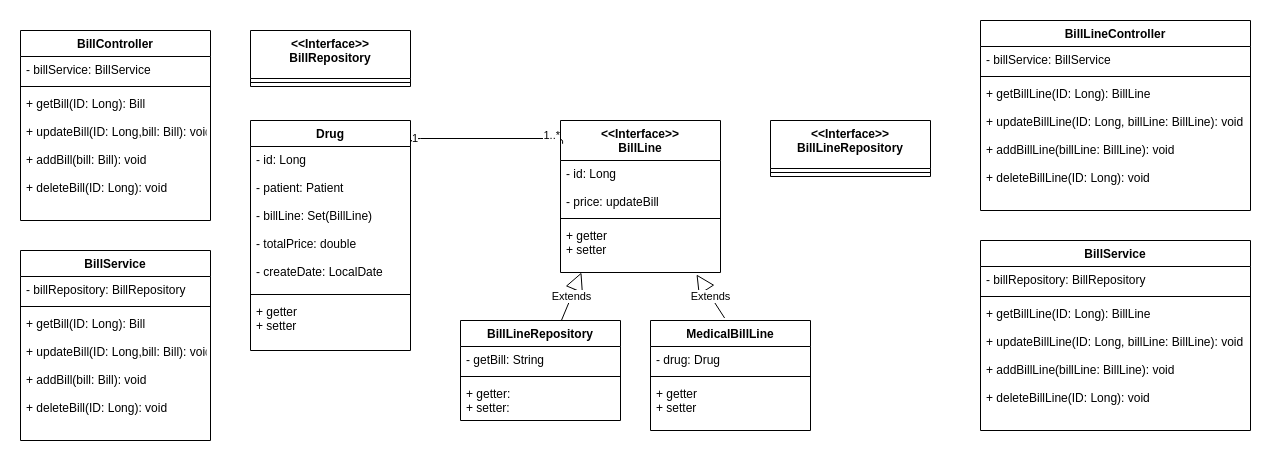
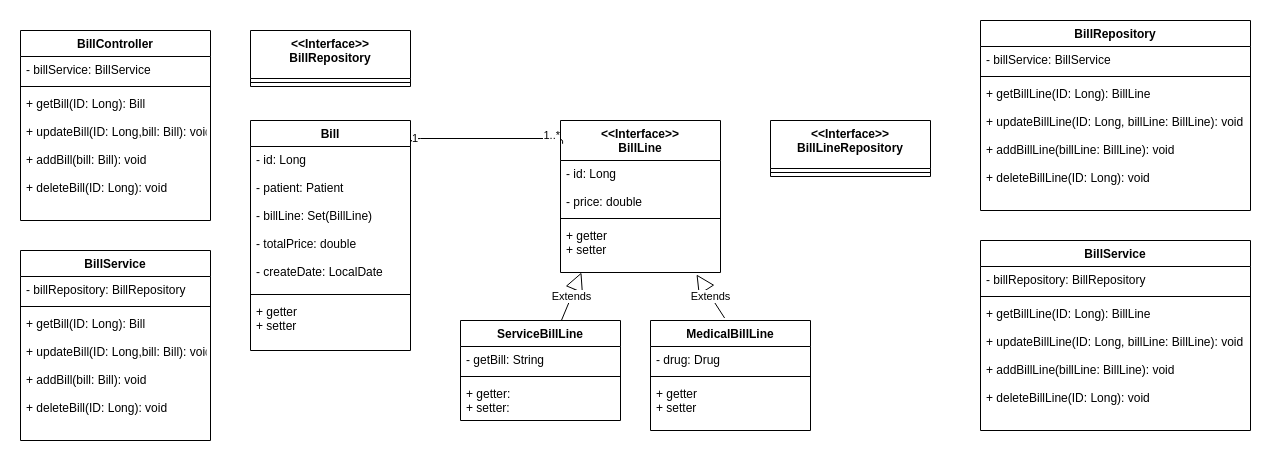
  <mxCell id="0" />
  <mxCell id="1" parent="0" />
  <mxCell id="2" value="&lt;&lt;Interface&gt;&gt;&#10;BillLine" style="swimlane;fontStyle=1;align=center;verticalAlign=top;childLayout=stackLayout;horizontal=1;startSize=40;horizontalStack=0;resizeParent=1;resizeParentMax=0;resizeLast=0;collapsible=1;marginBottom=0;" parent="1" vertex="1"><mxGeometry x="560" y="120" width="160" height="152" as="geometry" /></mxCell>
- <mxCell id="3" value="- id: Long&#10;&#10;- price: updateBill" style="text;strokeColor=none;fillColor=none;align=left;verticalAlign=top;spacingLeft=4;spacingRight=4;overflow=hidden;rotatable=0;points=[[0,0.5],[1,0.5]];portConstraint=eastwest;" parent="2" vertex="1"><mxGeometry y="40" width="160" height="54" as="geometry" /></mxCell>
+ <mxCell id="3" value="- id: Long&#10;&#10;- price: double" style="text;strokeColor=none;fillColor=none;align=left;verticalAlign=top;spacingLeft=4;spacingRight=4;overflow=hidden;rotatable=0;points=[[0,0.5],[1,0.5]];portConstraint=eastwest;" parent="2" vertex="1"><mxGeometry y="40" width="160" height="54" as="geometry" /></mxCell>
  <mxCell id="4" value="" style="line;strokeWidth=1;fillColor=none;align=left;verticalAlign=middle;spacingTop=-1;spacingLeft=3;spacingRight=3;rotatable=0;labelPosition=right;points=[];portConstraint=eastwest;" parent="2" vertex="1"><mxGeometry y="94" width="160" height="8" as="geometry" /></mxCell>
  <mxCell id="5" value="+ getter&#10;+ setter&#10;" style="text;strokeColor=none;fillColor=none;align=left;verticalAlign=top;spacingLeft=4;spacingRight=4;overflow=hidden;rotatable=0;points=[[0,0.5],[1,0.5]];portConstraint=eastwest;" parent="2" vertex="1"><mxGeometry y="102" width="160" height="50" as="geometry" /></mxCell>
- <mxCell id="6" value="BillLineRepository" style="swimlane;fontStyle=1;align=center;verticalAlign=top;childLayout=stackLayout;horizontal=1;startSize=26;horizontalStack=0;resizeParent=1;resizeParentMax=0;resizeLast=0;collapsible=1;marginBottom=0;" parent="1" vertex="1"><mxGeometry x="460" y="320" width="160" height="100" as="geometry" /></mxCell>
+ <mxCell id="6" value="ServiceBillLine" style="swimlane;fontStyle=1;align=center;verticalAlign=top;childLayout=stackLayout;horizontal=1;startSize=26;horizontalStack=0;resizeParent=1;resizeParentMax=0;resizeLast=0;collapsible=1;marginBottom=0;" parent="1" vertex="1"><mxGeometry x="460" y="320" width="160" height="100" as="geometry" /></mxCell>
  <mxCell id="7" value="- getBill: String" style="text;strokeColor=none;fillColor=none;align=left;verticalAlign=top;spacingLeft=4;spacingRight=4;overflow=hidden;rotatable=0;points=[[0,0.5],[1,0.5]];portConstraint=eastwest;" parent="6" vertex="1"><mxGeometry y="26" width="160" height="26" as="geometry" /></mxCell>
  <mxCell id="8" value="" style="line;strokeWidth=1;fillColor=none;align=left;verticalAlign=middle;spacingTop=-1;spacingLeft=3;spacingRight=3;rotatable=0;labelPosition=right;points=[];portConstraint=eastwest;" parent="6" vertex="1"><mxGeometry y="52" width="160" height="8" as="geometry" /></mxCell>
  <mxCell id="9" value="+ getter:&#10;+ setter:&#10;" style="text;strokeColor=none;fillColor=none;align=left;verticalAlign=top;spacingLeft=4;spacingRight=4;overflow=hidden;rotatable=0;points=[[0,0.5],[1,0.5]];portConstraint=eastwest;" parent="6" vertex="1"><mxGeometry y="60" width="160" height="40" as="geometry" /></mxCell>
  <mxCell id="10" value="MedicalBillLine" style="swimlane;fontStyle=1;align=center;verticalAlign=top;childLayout=stackLayout;horizontal=1;startSize=26;horizontalStack=0;resizeParent=1;resizeParentMax=0;resizeLast=0;collapsible=1;marginBottom=0;" parent="1" vertex="1"><mxGeometry x="650" y="320" width="160" height="110" as="geometry" /></mxCell>
  <mxCell id="11" value="- drug: Drug" style="text;strokeColor=none;fillColor=none;align=left;verticalAlign=top;spacingLeft=4;spacingRight=4;overflow=hidden;rotatable=0;points=[[0,0.5],[1,0.5]];portConstraint=eastwest;" parent="10" vertex="1"><mxGeometry y="26" width="160" height="26" as="geometry" /></mxCell>
  <mxCell id="12" value="" style="line;strokeWidth=1;fillColor=none;align=left;verticalAlign=middle;spacingTop=-1;spacingLeft=3;spacingRight=3;rotatable=0;labelPosition=right;points=[];portConstraint=eastwest;" parent="10" vertex="1"><mxGeometry y="52" width="160" height="8" as="geometry" /></mxCell>
  <mxCell id="13" value="+ getter&#10;+ setter&#10;" style="text;strokeColor=none;fillColor=none;align=left;verticalAlign=top;spacingLeft=4;spacingRight=4;overflow=hidden;rotatable=0;points=[[0,0.5],[1,0.5]];portConstraint=eastwest;" parent="10" vertex="1"><mxGeometry y="60" width="160" height="50" as="geometry" /></mxCell>
  <mxCell id="14" value="Extends" style="endArrow=block;endSize=16;endFill=0;html=1;entryX=0.131;entryY=1;entryDx=0;entryDy=0;entryPerimeter=0;" parent="1" source="6" target="5" edge="1"><mxGeometry width="160" relative="1" as="geometry"><mxPoint x="370" y="318" as="sourcePoint" /><mxPoint x="700" y="320" as="targetPoint" /></mxGeometry></mxCell>
  <mxCell id="15" value="Extends" style="endArrow=block;endSize=16;endFill=0;html=1;exitX=0.463;exitY=-0.023;exitDx=0;exitDy=0;exitPerimeter=0;entryX=0.85;entryY=1.04;entryDx=0;entryDy=0;entryPerimeter=0;" parent="1" source="10" target="5" edge="1"><mxGeometry width="160" relative="1" as="geometry"><mxPoint x="650" y="300" as="sourcePoint" /><mxPoint x="810" y="300" as="targetPoint" /></mxGeometry></mxCell>
- <mxCell id="16" value="Drug" style="swimlane;fontStyle=1;align=center;verticalAlign=top;childLayout=stackLayout;horizontal=1;startSize=26;horizontalStack=0;resizeParent=1;resizeParentMax=0;resizeLast=0;collapsible=1;marginBottom=0;" parent="1" vertex="1"><mxGeometry x="250" y="120" width="160" height="230" as="geometry" /></mxCell>
+ <mxCell id="16" value="Bill" style="swimlane;fontStyle=1;align=center;verticalAlign=top;childLayout=stackLayout;horizontal=1;startSize=26;horizontalStack=0;resizeParent=1;resizeParentMax=0;resizeLast=0;collapsible=1;marginBottom=0;" parent="1" vertex="1"><mxGeometry x="250" y="120" width="160" height="230" as="geometry" /></mxCell>
  <mxCell id="17" value="- id: Long&#10;&#10;- patient: Patient&#10;&#10;- billLine: Set(BillLine)&#10;&#10;- totalPrice: double&#10;&#10;- createDate: LocalDate" style="text;strokeColor=none;fillColor=none;align=left;verticalAlign=top;spacingLeft=4;spacingRight=4;overflow=hidden;rotatable=0;points=[[0,0.5],[1,0.5]];portConstraint=eastwest;" parent="16" vertex="1"><mxGeometry y="26" width="160" height="144" as="geometry" /></mxCell>
  <mxCell id="18" value="" style="line;strokeWidth=1;fillColor=none;align=left;verticalAlign=middle;spacingTop=-1;spacingLeft=3;spacingRight=3;rotatable=0;labelPosition=right;points=[];portConstraint=eastwest;" parent="16" vertex="1"><mxGeometry y="170" width="160" height="8" as="geometry" /></mxCell>
  <mxCell id="19" value="+ getter&#10;+ setter&#10;" style="text;strokeColor=none;fillColor=none;align=left;verticalAlign=top;spacingLeft=4;spacingRight=4;overflow=hidden;rotatable=0;points=[[0,0.5],[1,0.5]];portConstraint=eastwest;" parent="16" vertex="1"><mxGeometry y="178" width="160" height="52" as="geometry" /></mxCell>
  <mxCell id="20" value="" style="endArrow=none;html=1;edgeStyle=orthogonalEdgeStyle;exitX=1;exitY=0.113;exitDx=0;exitDy=0;exitPerimeter=0;entryX=0.013;entryY=0.153;entryDx=0;entryDy=0;entryPerimeter=0;" parent="1" source="16" target="2" edge="1"><mxGeometry relative="1" as="geometry"><mxPoint x="350" y="-20" as="sourcePoint" /><mxPoint x="510" y="-20" as="targetPoint" /><Array as="points"><mxPoint x="410" y="138" /></Array></mxGeometry></mxCell>
  <mxCell id="21" value="1" style="edgeLabel;resizable=0;html=1;align=left;verticalAlign=bottom;" parent="20" connectable="0" vertex="1"><mxGeometry x="-1" relative="1" as="geometry" /></mxCell>
  <mxCell id="22" value="1..*" style="edgeLabel;resizable=0;html=1;align=right;verticalAlign=bottom;" parent="20" connectable="0" vertex="1"><mxGeometry x="1" relative="1" as="geometry"><mxPoint x="-2" as="offset" /></mxGeometry></mxCell>
  <mxCell id="23" value="BillController" style="swimlane;fontStyle=1;align=center;verticalAlign=top;childLayout=stackLayout;horizontal=1;startSize=26;horizontalStack=0;resizeParent=1;resizeParentMax=0;resizeLast=0;collapsible=1;marginBottom=0;" parent="1" vertex="1"><mxGeometry x="20" y="30" width="190" height="190" as="geometry" /></mxCell>
  <mxCell id="24" value="- billService: BillService" style="text;strokeColor=none;fillColor=none;align=left;verticalAlign=top;spacingLeft=4;spacingRight=4;overflow=hidden;rotatable=0;points=[[0,0.5],[1,0.5]];portConstraint=eastwest;" parent="23" vertex="1"><mxGeometry y="26" width="190" height="26" as="geometry" /></mxCell>
  <mxCell id="25" value="" style="line;strokeWidth=1;fillColor=none;align=left;verticalAlign=middle;spacingTop=-1;spacingLeft=3;spacingRight=3;rotatable=0;labelPosition=right;points=[];portConstraint=eastwest;" parent="23" vertex="1"><mxGeometry y="52" width="190" height="8" as="geometry" /></mxCell>
  <mxCell id="26" value="+ getBill(ID: Long): Bill&#10;&#10;+ updateBill(ID: Long,bill: Bill): void&#10;&#10;+ addBill(bill: Bill): void&#10;&#10;+ deleteBill(ID: Long): void&#10;" style="text;strokeColor=none;fillColor=none;align=left;verticalAlign=top;spacingLeft=4;spacingRight=4;overflow=hidden;rotatable=0;points=[[0,0.5],[1,0.5]];portConstraint=eastwest;" parent="23" vertex="1"><mxGeometry y="60" width="190" height="130" as="geometry" /></mxCell>
  <mxCell id="27" value="BillService" style="swimlane;fontStyle=1;align=center;verticalAlign=top;childLayout=stackLayout;horizontal=1;startSize=26;horizontalStack=0;resizeParent=1;resizeParentMax=0;resizeLast=0;collapsible=1;marginBottom=0;" parent="1" vertex="1"><mxGeometry x="20" y="250" width="190" height="190" as="geometry" /></mxCell>
  <mxCell id="28" value="- billRepository: BillRepository" style="text;strokeColor=none;fillColor=none;align=left;verticalAlign=top;spacingLeft=4;spacingRight=4;overflow=hidden;rotatable=0;points=[[0,0.5],[1,0.5]];portConstraint=eastwest;" parent="27" vertex="1"><mxGeometry y="26" width="190" height="26" as="geometry" /></mxCell>
  <mxCell id="29" value="" style="line;strokeWidth=1;fillColor=none;align=left;verticalAlign=middle;spacingTop=-1;spacingLeft=3;spacingRight=3;rotatable=0;labelPosition=right;points=[];portConstraint=eastwest;" parent="27" vertex="1"><mxGeometry y="52" width="190" height="8" as="geometry" /></mxCell>
  <mxCell id="30" value="+ getBill(ID: Long): Bill&#10;&#10;+ updateBill(ID: Long,bill: Bill): void&#10;&#10;+ addBill(bill: Bill): void&#10;&#10;+ deleteBill(ID: Long): void&#10;" style="text;strokeColor=none;fillColor=none;align=left;verticalAlign=top;spacingLeft=4;spacingRight=4;overflow=hidden;rotatable=0;points=[[0,0.5],[1,0.5]];portConstraint=eastwest;" parent="27" vertex="1"><mxGeometry y="60" width="190" height="130" as="geometry" /></mxCell>
  <mxCell id="31" value="&lt;&lt;Interface&gt;&gt;&#10;BillRepository" style="swimlane;fontStyle=1;align=center;verticalAlign=top;childLayout=stackLayout;horizontal=1;startSize=48;horizontalStack=0;resizeParent=1;resizeParentMax=0;resizeLast=0;collapsible=1;marginBottom=0;" parent="1" vertex="1"><mxGeometry x="250" y="30" width="160" height="56" as="geometry" /></mxCell>
  <mxCell id="32" value="" style="line;strokeWidth=1;fillColor=none;align=left;verticalAlign=middle;spacingTop=-1;spacingLeft=3;spacingRight=3;rotatable=0;labelPosition=right;points=[];portConstraint=eastwest;" parent="31" vertex="1"><mxGeometry y="48" width="160" height="8" as="geometry" /></mxCell>
- <mxCell id="33" value="BillLineController" style="swimlane;fontStyle=1;align=center;verticalAlign=top;childLayout=stackLayout;horizontal=1;startSize=26;horizontalStack=0;resizeParent=1;resizeParentMax=0;resizeLast=0;collapsible=1;marginBottom=0;" parent="1" vertex="1"><mxGeometry x="980" y="20" width="270" height="190" as="geometry" /></mxCell>
+ <mxCell id="33" value="BillRepository" style="swimlane;fontStyle=1;align=center;verticalAlign=top;childLayout=stackLayout;horizontal=1;startSize=26;horizontalStack=0;resizeParent=1;resizeParentMax=0;resizeLast=0;collapsible=1;marginBottom=0;" parent="1" vertex="1"><mxGeometry x="980" y="20" width="270" height="190" as="geometry" /></mxCell>
  <mxCell id="34" value="- billService: BillService" style="text;strokeColor=none;fillColor=none;align=left;verticalAlign=top;spacingLeft=4;spacingRight=4;overflow=hidden;rotatable=0;points=[[0,0.5],[1,0.5]];portConstraint=eastwest;" parent="33" vertex="1"><mxGeometry y="26" width="270" height="26" as="geometry" /></mxCell>
  <mxCell id="35" value="" style="line;strokeWidth=1;fillColor=none;align=left;verticalAlign=middle;spacingTop=-1;spacingLeft=3;spacingRight=3;rotatable=0;labelPosition=right;points=[];portConstraint=eastwest;" parent="33" vertex="1"><mxGeometry y="52" width="270" height="8" as="geometry" /></mxCell>
  <mxCell id="36" value="+ getBillLine(ID: Long): BillLine&#10;&#10;+ updateBillLine(ID: Long, billLine: BillLine): void&#10;&#10;+ addBillLine(billLine: BillLine): void&#10;&#10;+ deleteBillLine(ID: Long): void&#10;" style="text;strokeColor=none;fillColor=none;align=left;verticalAlign=top;spacingLeft=4;spacingRight=4;overflow=hidden;rotatable=0;points=[[0,0.5],[1,0.5]];portConstraint=eastwest;" parent="33" vertex="1"><mxGeometry y="60" width="270" height="130" as="geometry" /></mxCell>
  <mxCell id="37" value="BillService" style="swimlane;fontStyle=1;align=center;verticalAlign=top;childLayout=stackLayout;horizontal=1;startSize=26;horizontalStack=0;resizeParent=1;resizeParentMax=0;resizeLast=0;collapsible=1;marginBottom=0;" parent="1" vertex="1"><mxGeometry x="980" y="240" width="270" height="190" as="geometry" /></mxCell>
  <mxCell id="38" value="- billRepository: BillRepository" style="text;strokeColor=none;fillColor=none;align=left;verticalAlign=top;spacingLeft=4;spacingRight=4;overflow=hidden;rotatable=0;points=[[0,0.5],[1,0.5]];portConstraint=eastwest;" parent="37" vertex="1"><mxGeometry y="26" width="270" height="26" as="geometry" /></mxCell>
  <mxCell id="39" value="" style="line;strokeWidth=1;fillColor=none;align=left;verticalAlign=middle;spacingTop=-1;spacingLeft=3;spacingRight=3;rotatable=0;labelPosition=right;points=[];portConstraint=eastwest;" parent="37" vertex="1"><mxGeometry y="52" width="270" height="8" as="geometry" /></mxCell>
  <mxCell id="40" value="+ getBillLine(ID: Long): BillLine&#10;&#10;+ updateBillLine(ID: Long, billLine: BillLine): void&#10;&#10;+ addBillLine(billLine: BillLine): void&#10;&#10;+ deleteBillLine(ID: Long): void&#10;" style="text;strokeColor=none;fillColor=none;align=left;verticalAlign=top;spacingLeft=4;spacingRight=4;overflow=hidden;rotatable=0;points=[[0,0.5],[1,0.5]];portConstraint=eastwest;" parent="37" vertex="1"><mxGeometry y="60" width="270" height="130" as="geometry" /></mxCell>
  <mxCell id="41" value="&lt;&lt;Interface&gt;&gt;&#10;BillLineRepository" style="swimlane;fontStyle=1;align=center;verticalAlign=top;childLayout=stackLayout;horizontal=1;startSize=48;horizontalStack=0;resizeParent=1;resizeParentMax=0;resizeLast=0;collapsible=1;marginBottom=0;" parent="1" vertex="1"><mxGeometry x="770" y="120" width="160" height="56" as="geometry" /></mxCell>
  <mxCell id="42" value="" style="line;strokeWidth=1;fillColor=none;align=left;verticalAlign=middle;spacingTop=-1;spacingLeft=3;spacingRight=3;rotatable=0;labelPosition=right;points=[];portConstraint=eastwest;" parent="41" vertex="1"><mxGeometry y="48" width="160" height="8" as="geometry" /></mxCell>
